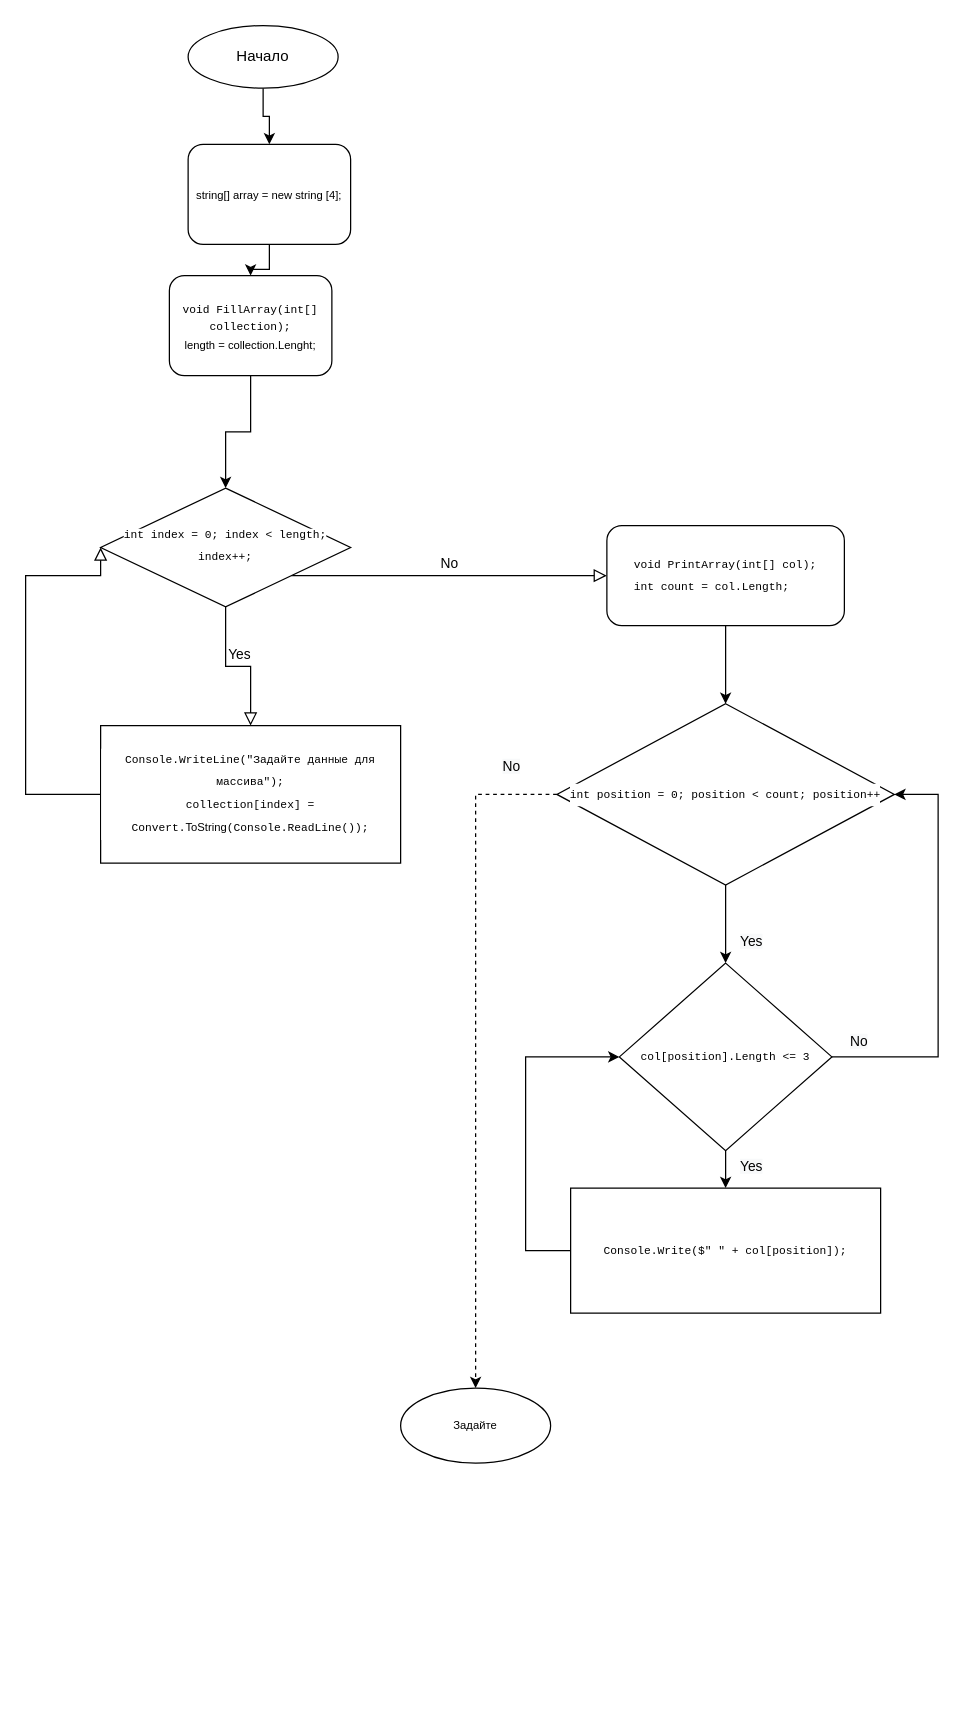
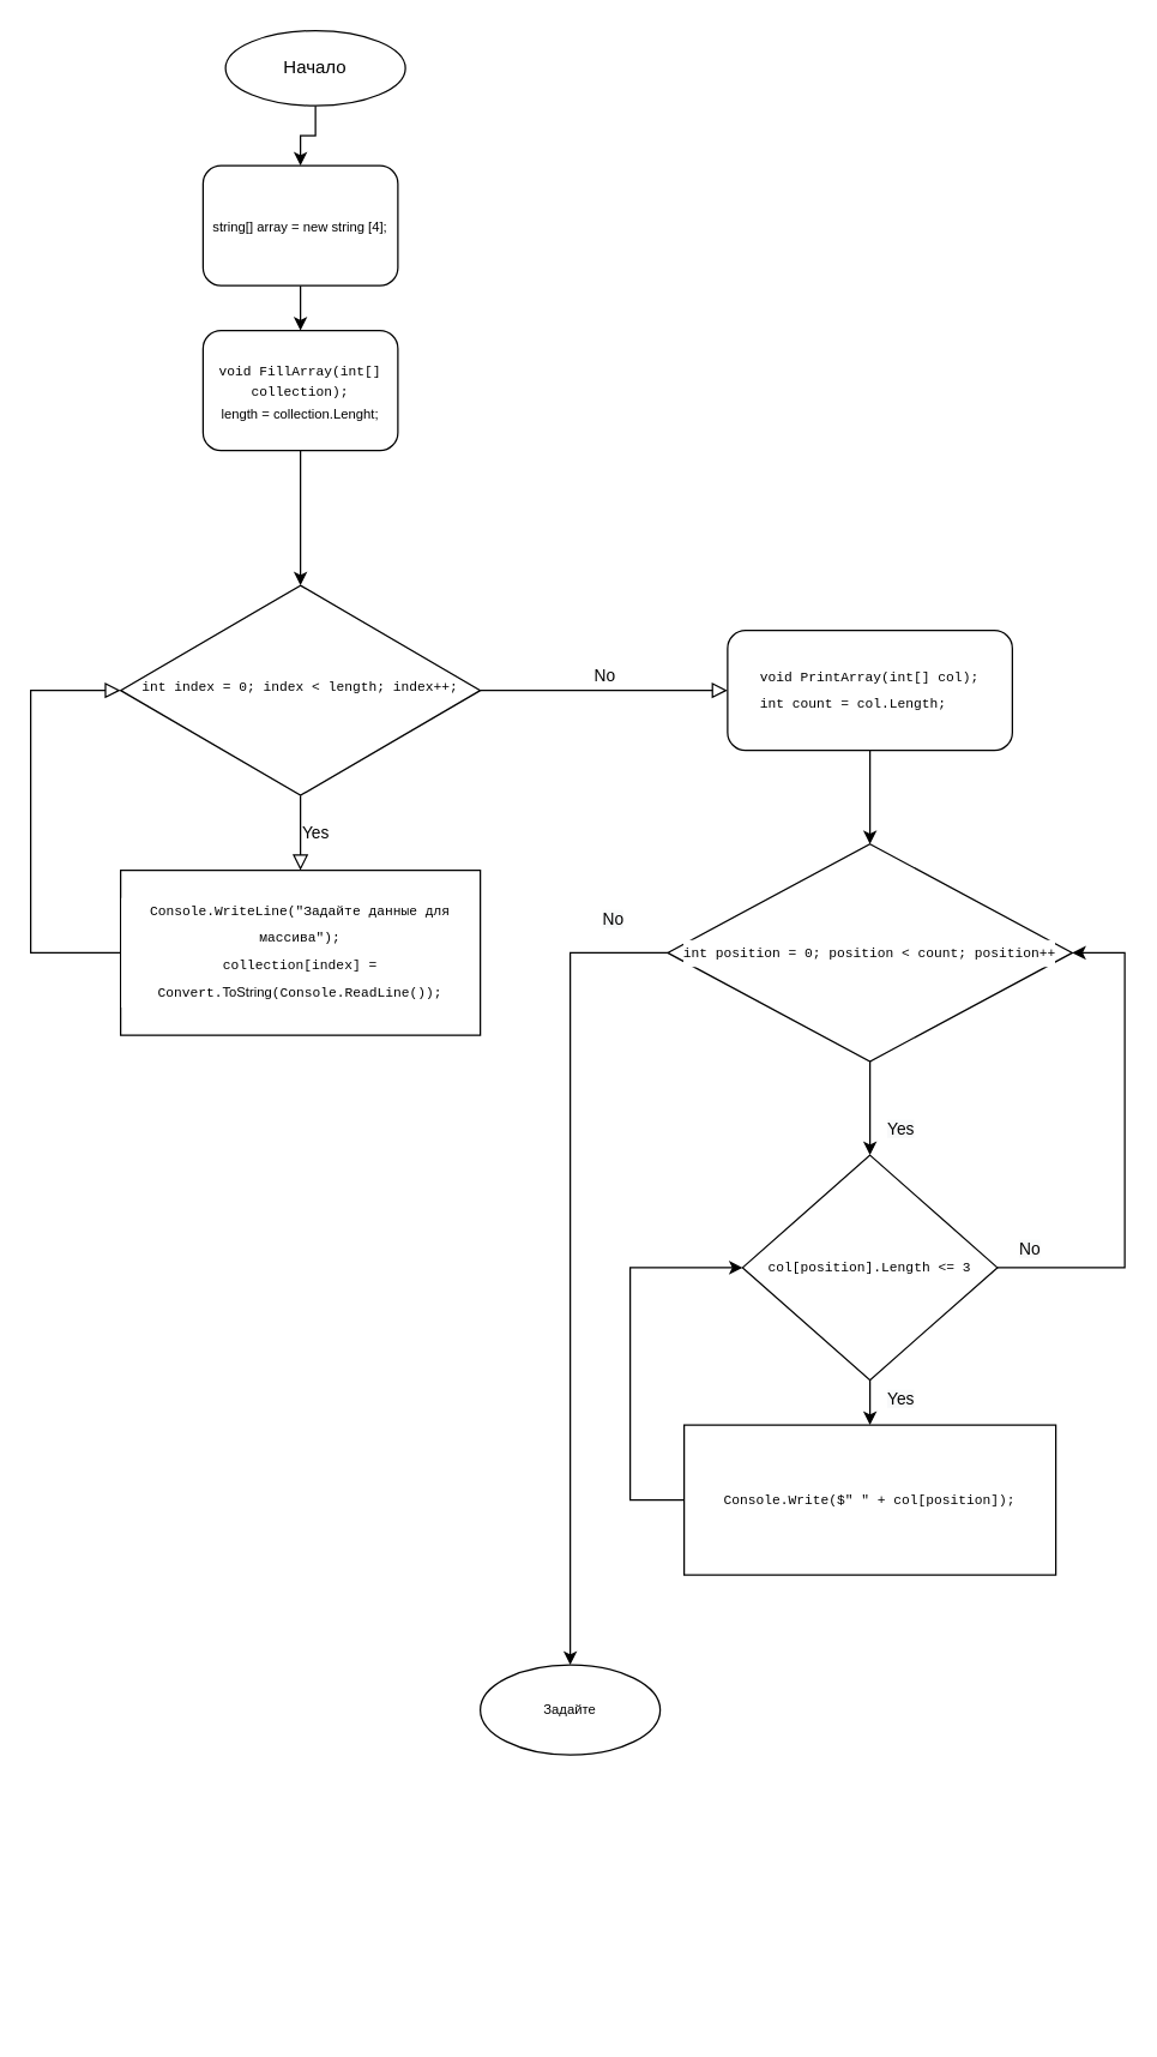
  <mxCell id="0" />
  <mxCell id="1" parent="0" />
  <mxCell id="2" value="" style="edgeStyle=orthogonalEdgeStyle;rounded=0;orthogonalLoop=1;jettySize=auto;html=1;fontSize=9;fontColor=#000000;" edge="1" parent="1" source="3" target="17"><mxGeometry relative="1" as="geometry" /></mxCell>
- <mxCell id="3" value="&lt;font style=&quot;font-size: 9px;&quot;&gt;string[] array = new string [4];&lt;/font&gt;" style="rounded=1;whiteSpace=wrap;html=1;fontSize=12;glass=0;strokeWidth=1;shadow=0;" parent="1" vertex="1"><mxGeometry x="150" y="115" width="130" height="80" as="geometry" /></mxCell>
+ <mxCell id="3" value="&lt;font style=&quot;font-size: 9px;&quot;&gt;string[] array = new string [4];&lt;/font&gt;" style="rounded=1;whiteSpace=wrap;html=1;fontSize=12;glass=0;strokeWidth=1;shadow=0;" parent="1" vertex="1"><mxGeometry x="135" y="110" width="130" height="80" as="geometry" /></mxCell>
  <mxCell id="4" value="Yes" style="rounded=0;html=1;jettySize=auto;orthogonalLoop=1;fontSize=11;endArrow=block;endFill=0;endSize=8;strokeWidth=1;shadow=0;labelBackgroundColor=none;edgeStyle=orthogonalEdgeStyle;entryX=0.5;entryY=0;entryDx=0;entryDy=0;" parent="1" source="6" target="12" edge="1"><mxGeometry y="10" relative="1" as="geometry"><mxPoint as="offset" /><mxPoint x="200" y="610" as="targetPoint" /></mxGeometry></mxCell>
  <mxCell id="5" value="No" style="edgeStyle=orthogonalEdgeStyle;rounded=0;html=1;jettySize=auto;orthogonalLoop=1;fontSize=11;endArrow=block;endFill=0;endSize=8;strokeWidth=1;shadow=0;labelBackgroundColor=none;" parent="1" source="6" target="8" edge="1"><mxGeometry y="10" relative="1" as="geometry"><mxPoint as="offset" /><Array as="points"><mxPoint x="450" y="460" /><mxPoint x="450" y="460" /></Array></mxGeometry></mxCell>
- <mxCell id="6" value="&lt;div style=&quot;font-family: Menlo, Monaco, &amp;quot;Courier New&amp;quot;, monospace; line-height: 18px; font-size: 9px;&quot;&gt;&lt;div style=&quot;line-height: 18px;&quot;&gt;&lt;span style=&quot;background-color: rgb(255, 255, 255);&quot;&gt;int index = 0; index &amp;lt; &lt;span style=&quot;caret-color: rgb(156, 220, 254);&quot;&gt;length&lt;/span&gt;; index++;&lt;/span&gt;&lt;/div&gt;&lt;/div&gt;" style="rhombus;whiteSpace=wrap;html=1;shadow=0;fontFamily=Helvetica;fontSize=12;align=center;strokeWidth=1;spacing=6;spacingTop=-4;verticalAlign=middle;" parent="1" vertex="1"><mxGeometry x="80" y="390" width="200" height="95" as="geometry" /></mxCell>
+ <mxCell id="6" value="&lt;div style=&quot;font-family: Menlo, Monaco, &amp;quot;Courier New&amp;quot;, monospace; line-height: 18px; font-size: 9px;&quot;&gt;&lt;div style=&quot;line-height: 18px;&quot;&gt;&lt;span style=&quot;background-color: rgb(255, 255, 255);&quot;&gt;int index = 0; index &amp;lt; &lt;span style=&quot;caret-color: rgb(156, 220, 254);&quot;&gt;length&lt;/span&gt;; index++;&lt;/span&gt;&lt;/div&gt;&lt;/div&gt;" style="rhombus;whiteSpace=wrap;html=1;shadow=0;fontFamily=Helvetica;fontSize=12;align=center;strokeWidth=1;spacing=6;spacingTop=-4;verticalAlign=middle;" parent="1" vertex="1"><mxGeometry x="80" y="390" width="240" height="140" as="geometry" /></mxCell>
  <mxCell id="7" value="" style="edgeStyle=orthogonalEdgeStyle;rounded=0;orthogonalLoop=1;jettySize=auto;html=1;fontSize=9;fontColor=#000000;entryX=0.5;entryY=0;entryDx=0;entryDy=0;" edge="1" parent="1" source="8" target="15"><mxGeometry relative="1" as="geometry"><mxPoint x="645" y="580" as="targetPoint" /><Array as="points" /></mxGeometry></mxCell>
  <mxCell id="8" value="&lt;div style=&quot;text-align: start; font-family: Menlo, Monaco, &amp;quot;Courier New&amp;quot;, monospace; line-height: 18px; font-size: 9px;&quot;&gt;&lt;div style=&quot;line-height: 18px;&quot;&gt;&lt;span style=&quot;background-color: rgb(255, 255, 255);&quot;&gt;void PrintArray(int[] col);&lt;/span&gt;&lt;/div&gt;&lt;div style=&quot;line-height: 18px;&quot;&gt;&lt;div style=&quot;line-height: 18px;&quot;&gt;&lt;span style=&quot;background-color: rgb(255, 255, 255);&quot;&gt;int count = col.Length;&lt;/span&gt;&lt;/div&gt;&lt;/div&gt;&lt;/div&gt;" style="rounded=1;whiteSpace=wrap;html=1;fontSize=12;glass=0;strokeWidth=1;shadow=0;" parent="1" vertex="1"><mxGeometry x="485" y="420" width="190" height="80" as="geometry" /></mxCell>
  <mxCell id="9" value="" style="edgeStyle=orthogonalEdgeStyle;rounded=0;orthogonalLoop=1;jettySize=auto;html=1;" edge="1" parent="1" source="10" target="3"><mxGeometry relative="1" as="geometry" /></mxCell>
  <mxCell id="10" value="Начало" style="ellipse;whiteSpace=wrap;html=1;" vertex="1" parent="1"><mxGeometry x="150" y="20" width="120" height="50" as="geometry" /></mxCell>
  <mxCell id="11" value="" style="edgeStyle=orthogonalEdgeStyle;rounded=0;html=1;jettySize=auto;orthogonalLoop=1;fontSize=11;endArrow=block;endFill=0;endSize=8;strokeWidth=1;shadow=0;labelBackgroundColor=none;exitX=0;exitY=0.5;exitDx=0;exitDy=0;entryX=0;entryY=0.5;entryDx=0;entryDy=0;" edge="1" parent="1" source="12" target="6"><mxGeometry y="10" relative="1" as="geometry"><mxPoint as="offset" /><mxPoint x="17.5" y="782.5" as="sourcePoint" /><mxPoint x="40" y="440" as="targetPoint" /><Array as="points"><mxPoint x="20" y="635" /><mxPoint x="20" y="460" /></Array></mxGeometry></mxCell>
  <mxCell id="12" value="&lt;div style=&quot;caret-color: rgb(0, 0, 0); color: rgb(0, 0, 0); font-style: normal; font-variant-caps: normal; font-weight: 400; letter-spacing: normal; text-align: center; text-indent: 0px; text-transform: none; word-spacing: 0px; -webkit-text-stroke-width: 0px; text-decoration: none; font-family: Menlo, Monaco, &amp;quot;Courier New&amp;quot;, monospace; line-height: 18px; font-size: 9px;&quot;&gt;&lt;div style=&quot;line-height: 18px;&quot;&gt;&lt;div&gt;&lt;span style=&quot;background-color: rgb(255, 255, 255);&quot;&gt;&lt;font style=&quot;font-size: 9px;&quot;&gt;Console.WriteLine(&quot;Задайте данные для массива&quot;);&lt;/font&gt;&lt;/span&gt;&lt;/div&gt;&lt;div&gt;&lt;span style=&quot;background-color: rgb(255, 255, 255);&quot;&gt;&lt;font style=&quot;font-size: 9px;&quot;&gt;collection[index] = Convert.&lt;span style=&quot;caret-color: rgb(85, 85, 85); font-family: Arial, Helvetica, sans-serif;&quot;&gt;ToString&lt;/span&gt;(Console.ReadLine());&lt;/font&gt;&lt;/span&gt;&lt;/div&gt;&lt;/div&gt;&lt;/div&gt;" style="rounded=0;whiteSpace=wrap;html=1;labelBackgroundColor=#FFFFFF;fontSize=9;fontColor=#000000;" vertex="1" parent="1"><mxGeometry x="80" y="580" width="240" height="110" as="geometry" /></mxCell>
  <mxCell id="13" value="" style="edgeStyle=orthogonalEdgeStyle;rounded=0;orthogonalLoop=1;jettySize=auto;html=1;fontSize=9;fontColor=#000000;entryX=0.5;entryY=0;entryDx=0;entryDy=0;" edge="1" parent="1" source="15" target="20"><mxGeometry relative="1" as="geometry"><mxPoint x="580" y="785" as="targetPoint" /></mxGeometry></mxCell>
- <mxCell id="14" value="" style="edgeStyle=orthogonalEdgeStyle;rounded=0;orthogonalLoop=1;jettySize=auto;html=1;fontSize=9;fontColor=#000000;dashed=1;" edge="1" parent="1" source="15" target="27"><mxGeometry relative="1" as="geometry" /></mxCell>
+ <mxCell id="14" value="" style="edgeStyle=orthogonalEdgeStyle;rounded=0;orthogonalLoop=1;jettySize=auto;html=1;fontSize=9;fontColor=#000000;" edge="1" parent="1" source="15" target="27"><mxGeometry relative="1" as="geometry" /></mxCell>
  <mxCell id="15" value="&lt;div style=&quot;font-family: Menlo, Monaco, &amp;quot;Courier New&amp;quot;, monospace; line-height: 18px;&quot;&gt;&lt;span style=&quot;background-color: rgb(255, 255, 255);&quot;&gt;&lt;font style=&quot;font-size: 9px;&quot;&gt;int position = 0; position &amp;lt; count; position++&lt;/font&gt;&lt;/span&gt;&lt;/div&gt;" style="rhombus;whiteSpace=wrap;html=1;labelBackgroundColor=#FFFFFF;fontSize=9;fontColor=#000000;align=center;" vertex="1" parent="1"><mxGeometry x="445" y="562.5" width="270" height="145" as="geometry" /></mxCell>
  <mxCell id="16" value="" style="edgeStyle=orthogonalEdgeStyle;rounded=0;orthogonalLoop=1;jettySize=auto;html=1;fontSize=9;fontColor=#000000;" edge="1" parent="1" source="17" target="6"><mxGeometry relative="1" as="geometry" /></mxCell>
  <mxCell id="17" value="&lt;font style=&quot;font-size: 9px;&quot;&gt;&lt;span style=&quot;font-family: Menlo, Monaco, &amp;quot;Courier New&amp;quot;, monospace; text-align: start; background-color: rgb(255, 255, 255);&quot;&gt;void FillArray(int[] collection);&lt;/span&gt;&lt;br&gt;length = collection.Lenght;&lt;/font&gt;" style="rounded=1;whiteSpace=wrap;html=1;fontSize=12;glass=0;strokeWidth=1;shadow=0;" vertex="1" parent="1"><mxGeometry x="135" y="220" width="130" height="80" as="geometry" /></mxCell>
  <mxCell id="18" style="edgeStyle=orthogonalEdgeStyle;rounded=0;orthogonalLoop=1;jettySize=auto;html=1;exitX=0.5;exitY=1;exitDx=0;exitDy=0;fontSize=9;fontColor=#000000;" edge="1" parent="1"><mxGeometry relative="1" as="geometry"><mxPoint x="640" y="1350" as="sourcePoint" /><mxPoint x="640" y="1350" as="targetPoint" /></mxGeometry></mxCell>
  <mxCell id="19" value="" style="edgeStyle=orthogonalEdgeStyle;rounded=0;orthogonalLoop=1;jettySize=auto;html=1;fontSize=9;fontColor=#000000;" edge="1" parent="1" source="20" target="21"><mxGeometry relative="1" as="geometry" /></mxCell>
  <mxCell id="20" value="&lt;span style=&quot;font-family: Menlo, Monaco, &amp;quot;Courier New&amp;quot;, monospace;&quot;&gt;col[position].Length &amp;lt;= 3&lt;br&gt;&lt;/span&gt;" style="rhombus;whiteSpace=wrap;html=1;fontSize=9;fontColor=#000000;rounded=0;labelBackgroundColor=#FFFFFF;" vertex="1" parent="1"><mxGeometry x="495" y="770" width="170" height="150" as="geometry" /></mxCell>
  <mxCell id="21" value="&lt;span style=&quot;font-family: Menlo, Monaco, &amp;quot;Courier New&amp;quot;, monospace;&quot;&gt;Console.Write($&quot; &quot; +&amp;nbsp;&lt;/span&gt;&lt;span style=&quot;font-family: Menlo, Monaco, &amp;quot;Courier New&amp;quot;, monospace;&quot;&gt;col[position]);&lt;/span&gt;" style="whiteSpace=wrap;html=1;fontSize=9;fontColor=#000000;rounded=0;labelBackgroundColor=#FFFFFF;align=center;" vertex="1" parent="1"><mxGeometry x="456" y="950" width="248" height="100" as="geometry" /></mxCell>
  <mxCell id="22" value="&lt;span style=&quot;caret-color: rgb(0, 0, 0); color: rgb(0, 0, 0); font-family: Helvetica; font-size: 11px; font-style: normal; font-variant-caps: normal; font-weight: 400; letter-spacing: normal; text-align: center; text-indent: 0px; text-transform: none; word-spacing: 0px; -webkit-text-stroke-width: 0px; background-color: rgb(248, 249, 250); text-decoration: none; float: none; display: inline !important;&quot;&gt;Yes&lt;/span&gt;" style="text;whiteSpace=wrap;html=1;fontSize=9;fontColor=#000000;" vertex="1" parent="1"><mxGeometry x="590" y="740" width="40" height="30" as="geometry" /></mxCell>
  <mxCell id="23" value="&lt;span style=&quot;caret-color: rgb(0, 0, 0); color: rgb(0, 0, 0); font-family: Helvetica; font-size: 11px; font-style: normal; font-variant-caps: normal; font-weight: 400; letter-spacing: normal; text-align: center; text-indent: 0px; text-transform: none; word-spacing: 0px; -webkit-text-stroke-width: 0px; background-color: rgb(248, 249, 250); text-decoration: none; float: none; display: inline !important;&quot;&gt;Yes&lt;/span&gt;" style="text;whiteSpace=wrap;html=1;fontSize=9;fontColor=#000000;" vertex="1" parent="1"><mxGeometry x="590" y="920" width="40" height="30" as="geometry" /></mxCell>
  <mxCell id="24" value="" style="endArrow=classic;html=1;rounded=0;fontSize=9;fontColor=#000000;entryX=0;entryY=0.5;entryDx=0;entryDy=0;exitX=0;exitY=0.5;exitDx=0;exitDy=0;" edge="1" parent="1" source="21" target="20"><mxGeometry width="50" height="50" relative="1" as="geometry"><mxPoint x="420" y="1010" as="sourcePoint" /><mxPoint x="470" y="770" as="targetPoint" /><Array as="points"><mxPoint x="420" y="1000" /><mxPoint x="420" y="845" /></Array></mxGeometry></mxCell>
  <mxCell id="25" value="" style="endArrow=classic;html=1;rounded=0;fontSize=9;fontColor=#000000;exitX=1;exitY=0.5;exitDx=0;exitDy=0;entryX=1;entryY=0.5;entryDx=0;entryDy=0;" edge="1" parent="1" source="20" target="15"><mxGeometry width="50" height="50" relative="1" as="geometry"><mxPoint x="530" y="730" as="sourcePoint" /><mxPoint x="580" y="680" as="targetPoint" /><Array as="points"><mxPoint x="750" y="845" /><mxPoint x="750" y="635" /></Array></mxGeometry></mxCell>
  <mxCell id="26" value="&lt;span style=&quot;caret-color: rgb(0, 0, 0); color: rgb(0, 0, 0); font-family: Helvetica; font-size: 11px; font-style: normal; font-variant-caps: normal; font-weight: 400; letter-spacing: normal; text-align: center; text-indent: 0px; text-transform: none; word-spacing: 0px; -webkit-text-stroke-width: 0px; background-color: rgb(248, 249, 250); text-decoration: none; float: none; display: inline !important;&quot;&gt;No&lt;/span&gt;" style="text;whiteSpace=wrap;html=1;fontSize=9;fontColor=#000000;" vertex="1" parent="1"><mxGeometry x="678" y="820" width="40" height="30" as="geometry" /></mxCell>
  <mxCell id="27" value="Задайте" style="ellipse;whiteSpace=wrap;html=1;fontSize=9;fontColor=#000000;labelBackgroundColor=#FFFFFF;" vertex="1" parent="1"><mxGeometry x="320" y="1110" width="120" height="60" as="geometry" /></mxCell>
  <mxCell id="28" value="&lt;span style=&quot;caret-color: rgb(0, 0, 0); color: rgb(0, 0, 0); font-family: Helvetica; font-size: 11px; font-style: normal; font-variant-caps: normal; font-weight: 400; letter-spacing: normal; text-align: center; text-indent: 0px; text-transform: none; word-spacing: 0px; -webkit-text-stroke-width: 0px; background-color: rgb(248, 249, 250); text-decoration: none; float: none; display: inline !important;&quot;&gt;No&lt;/span&gt;" style="text;whiteSpace=wrap;html=1;fontSize=9;fontColor=#000000;" vertex="1" parent="1"><mxGeometry x="400" y="600" width="40" height="30" as="geometry" /></mxCell>
